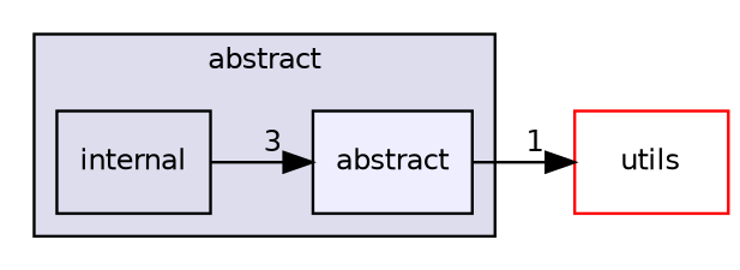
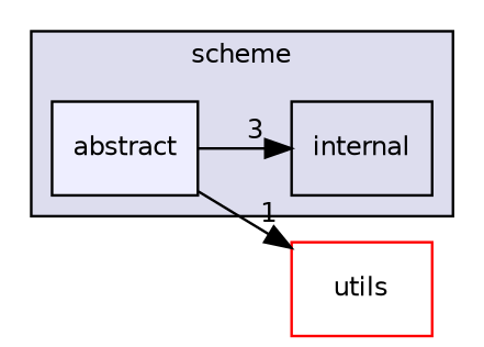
  digraph {
    compound=true
    rankdir=LR
    node [fontname=Helvetica fontsize=10 shape=box style=filled]
    edge [labeldistance=1.5 labelfontname=Helvetica labelfontsize=10]
    n1 [label=internal style=""]
    n2 [fillcolor="#eeeeff" label=abstract pencolor=black]
    n3 [color=red fillcolor=white label=utils]
    subgraph cluster_1 {
      bgcolor="#ddddee"
      fontname=Helvetica
      fontsize=10
-     label=abstract
+     label=scheme
      pencolor=black
      n1
      n2
    }
-   n1 -> n2 [headlabel=3]
+   n2 -> n1 [headlabel=3]
    n2 -> n3 [headlabel=1]
  }
